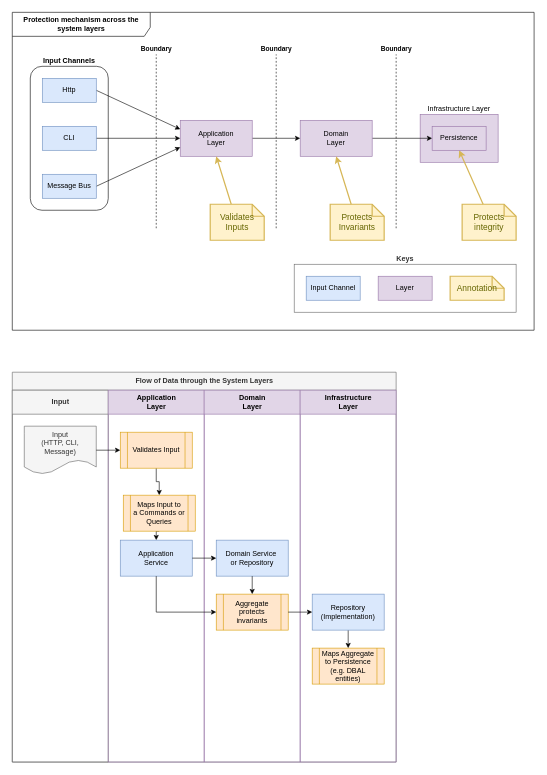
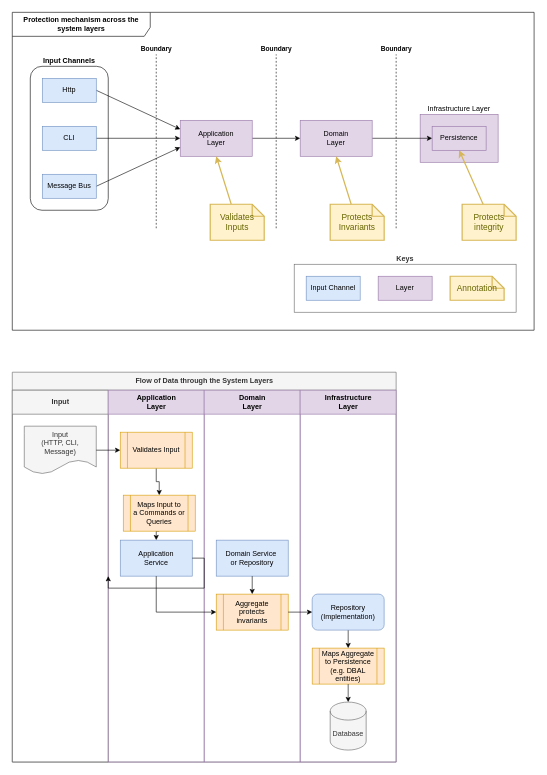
  <mxCell id="0" />
  <mxCell id="1" parent="0" />
  <mxCell id="2" value="Keys" style="rounded=0;whiteSpace=wrap;html=1;fillColor=none;strokeColor=#666666;labelPosition=center;verticalLabelPosition=top;align=center;verticalAlign=bottom;fontStyle=1;fontColor=#333333;strokeWidth=1;" parent="1" vertex="1"><mxGeometry x="490" y="440" width="370" height="80" as="geometry" /></mxCell>
  <mxCell id="3" value="Infrastructure Layer" style="rounded=0;whiteSpace=wrap;html=1;fillColor=#e1d5e7;strokeColor=#9673a6;labelPosition=center;verticalLabelPosition=top;align=center;verticalAlign=bottom;" parent="1" vertex="1"><mxGeometry x="700" y="190" width="130" height="80" as="geometry" /></mxCell>
  <mxCell id="4" value="Input Channels" style="rounded=1;whiteSpace=wrap;html=1;labelPosition=center;verticalLabelPosition=top;align=center;verticalAlign=bottom;fontStyle=1" parent="1" vertex="1"><mxGeometry x="50" y="110" width="130" height="240" as="geometry" /></mxCell>
  <mxCell id="5" style="edgeStyle=orthogonalEdgeStyle;rounded=0;orthogonalLoop=1;jettySize=auto;html=1;exitX=1;exitY=0.5;exitDx=0;exitDy=0;entryX=0;entryY=0.5;entryDx=0;entryDy=0;" parent="1" source="6" target="24" edge="1"><mxGeometry relative="1" as="geometry" /></mxCell>
  <mxCell id="6" value="Domain&lt;br&gt;Layer" style="rounded=0;whiteSpace=wrap;html=1;fillColor=#e1d5e7;strokeColor=#9673a6;" parent="1" vertex="1"><mxGeometry x="500" y="200" width="120" height="60" as="geometry" /></mxCell>
  <mxCell id="7" style="edgeStyle=orthogonalEdgeStyle;rounded=0;orthogonalLoop=1;jettySize=auto;html=1;exitX=1;exitY=0.5;exitDx=0;exitDy=0;entryX=0;entryY=0.5;entryDx=0;entryDy=0;" parent="1" source="8" target="6" edge="1"><mxGeometry relative="1" as="geometry" /></mxCell>
  <mxCell id="8" value="Application&lt;br&gt;Layer" style="rounded=0;whiteSpace=wrap;html=1;fillColor=#e1d5e7;strokeColor=#9673a6;" parent="1" vertex="1"><mxGeometry x="300" y="200" width="120" height="60" as="geometry" /></mxCell>
  <mxCell id="9" style="rounded=0;orthogonalLoop=1;jettySize=auto;html=1;exitX=1;exitY=0.5;exitDx=0;exitDy=0;entryX=0;entryY=0.25;entryDx=0;entryDy=0;" parent="1" source="10" target="8" edge="1"><mxGeometry relative="1" as="geometry"><mxPoint x="300" y="230" as="targetPoint" /></mxGeometry></mxCell>
  <mxCell id="10" value="Http" style="rounded=0;whiteSpace=wrap;html=1;fillColor=#dae8fc;strokeColor=#6c8ebf;" parent="1" vertex="1"><mxGeometry x="70" y="130" width="90" height="40" as="geometry" /></mxCell>
  <mxCell id="11" style="edgeStyle=orthogonalEdgeStyle;rounded=0;orthogonalLoop=1;jettySize=auto;html=1;exitX=1;exitY=0.5;exitDx=0;exitDy=0;entryX=0;entryY=0.5;entryDx=0;entryDy=0;" parent="1" source="12" target="8" edge="1"><mxGeometry relative="1" as="geometry" /></mxCell>
  <mxCell id="12" value="CLI" style="rounded=0;whiteSpace=wrap;html=1;fillColor=#dae8fc;strokeColor=#6c8ebf;" parent="1" vertex="1"><mxGeometry x="70" y="210" width="90" height="40" as="geometry" /></mxCell>
  <mxCell id="13" style="rounded=0;orthogonalLoop=1;jettySize=auto;html=1;exitX=1;exitY=0.5;exitDx=0;exitDy=0;entryX=0;entryY=0.75;entryDx=0;entryDy=0;" parent="1" source="14" target="8" edge="1"><mxGeometry relative="1" as="geometry" /></mxCell>
  <mxCell id="14" value="Message Bus" style="rounded=0;whiteSpace=wrap;html=1;fillColor=#dae8fc;strokeColor=#6c8ebf;" parent="1" vertex="1"><mxGeometry x="70" y="290" width="90" height="40" as="geometry" /></mxCell>
  <mxCell id="15" value="Boundary" style="endArrow=none;dashed=1;html=1;rounded=0;labelPosition=center;verticalLabelPosition=top;align=center;verticalAlign=bottom;fontStyle=1" parent="1" edge="1"><mxGeometry x="1" width="50" height="50" relative="1" as="geometry"><mxPoint x="260" y="380" as="sourcePoint" /><mxPoint x="260" y="90" as="targetPoint" /><mxPoint as="offset" /></mxGeometry></mxCell>
  <mxCell id="16" value="Boundary" style="endArrow=none;dashed=1;html=1;rounded=0;labelPosition=center;verticalLabelPosition=top;align=center;verticalAlign=bottom;fontStyle=1" parent="1" edge="1"><mxGeometry x="1" width="50" height="50" relative="1" as="geometry"><mxPoint x="660" y="380" as="sourcePoint" /><mxPoint x="660" y="90" as="targetPoint" /><mxPoint as="offset" /></mxGeometry></mxCell>
  <mxCell id="17" value="Boundary" style="endArrow=none;dashed=1;html=1;rounded=0;labelPosition=center;verticalLabelPosition=top;align=center;verticalAlign=bottom;fontStyle=1" parent="1" edge="1"><mxGeometry x="1" width="50" height="50" relative="1" as="geometry"><mxPoint x="460" y="380" as="sourcePoint" /><mxPoint x="460" y="90" as="targetPoint" /><mxPoint as="offset" /></mxGeometry></mxCell>
  <mxCell id="18" style="rounded=0;orthogonalLoop=1;jettySize=auto;html=1;exitX=0;exitY=0;exitDx=35;exitDy=0;exitPerimeter=0;entryX=0.5;entryY=1;entryDx=0;entryDy=0;fillColor=#fff2cc;strokeColor=#d6b656;strokeWidth=2;" parent="1" source="19" target="8" edge="1"><mxGeometry relative="1" as="geometry" /></mxCell>
  <mxCell id="19" value="&lt;font style=&quot;font-size: 14px;&quot;&gt;Validates &lt;br&gt;Inputs&lt;br&gt;&lt;/font&gt;" style="shape=note;strokeWidth=2;fontSize=14;size=20;whiteSpace=wrap;html=1;fillColor=#fff2cc;strokeColor=#d6b656;fontColor=#666600;" parent="1" vertex="1"><mxGeometry x="350" y="340" width="90" height="60" as="geometry" /></mxCell>
  <mxCell id="20" value="Protects Invariants" style="shape=note;strokeWidth=2;fontSize=14;size=20;whiteSpace=wrap;html=1;fillColor=#fff2cc;strokeColor=#d6b656;fontColor=#666600;" parent="1" vertex="1"><mxGeometry x="550" y="340" width="90" height="60" as="geometry" /></mxCell>
  <mxCell id="21" value="Protects&lt;br&gt;integrity" style="shape=note;strokeWidth=2;fontSize=14;size=20;whiteSpace=wrap;html=1;fillColor=#fff2cc;strokeColor=#d6b656;fontColor=#666600;" parent="1" vertex="1"><mxGeometry x="770" y="340" width="90" height="60" as="geometry" /></mxCell>
  <mxCell id="22" style="rounded=0;orthogonalLoop=1;jettySize=auto;html=1;exitX=0;exitY=0;exitDx=35;exitDy=0;exitPerimeter=0;fillColor=#fff2cc;strokeColor=#d6b656;strokeWidth=2;entryX=0.5;entryY=1;entryDx=0;entryDy=0;" parent="1" source="20" target="6" edge="1"><mxGeometry relative="1" as="geometry"><mxPoint x="395" y="350" as="sourcePoint" /><mxPoint x="560" y="260" as="targetPoint" /></mxGeometry></mxCell>
  <mxCell id="23" style="rounded=0;orthogonalLoop=1;jettySize=auto;html=1;exitX=0;exitY=0;exitDx=35;exitDy=0;exitPerimeter=0;entryX=0.5;entryY=1;entryDx=0;entryDy=0;fillColor=#fff2cc;strokeColor=#d6b656;strokeWidth=2;" parent="1" source="21" target="24" edge="1"><mxGeometry relative="1" as="geometry"><mxPoint x="605" y="350" as="sourcePoint" /><mxPoint x="576" y="271" as="targetPoint" /></mxGeometry></mxCell>
  <mxCell id="24" value="Persistence" style="rounded=0;whiteSpace=wrap;html=1;fillColor=#e1d5e7;strokeColor=#9673a6;" parent="1" vertex="1"><mxGeometry x="720" y="210" width="90" height="40" as="geometry" /></mxCell>
  <mxCell id="25" value="Input Channel" style="rounded=0;whiteSpace=wrap;html=1;fillColor=#dae8fc;strokeColor=#6c8ebf;" parent="1" vertex="1"><mxGeometry x="510" y="460" width="90" height="40" as="geometry" /></mxCell>
  <mxCell id="26" value="Layer" style="rounded=0;whiteSpace=wrap;html=1;fillColor=#e1d5e7;strokeColor=#9673a6;" parent="1" vertex="1"><mxGeometry x="630" y="460" width="90" height="40" as="geometry" /></mxCell>
  <mxCell id="27" value="Annotation" style="shape=note;strokeWidth=2;fontSize=14;size=20;whiteSpace=wrap;html=1;fillColor=#fff2cc;strokeColor=#d6b656;fontColor=#666600;" parent="1" vertex="1"><mxGeometry x="750" y="460" width="90" height="40" as="geometry" /></mxCell>
  <mxCell id="28" value="Protection mechanism across the system layers" style="shape=umlFrame;whiteSpace=wrap;html=1;pointerEvents=0;width=230;height=40;fontStyle=1" parent="1" vertex="1"><mxGeometry x="20" y="20" width="870" height="530" as="geometry" /></mxCell>
  <mxCell id="29" value="Flow of Data through the System Layers" style="swimlane;childLayout=stackLayout;resizeParent=1;resizeParentMax=0;startSize=30;html=1;fillColor=#f5f5f5;fontColor=#333333;strokeColor=#666666;" parent="1" vertex="1"><mxGeometry x="20" y="620" width="640" height="650" as="geometry" /></mxCell>
  <mxCell id="30" value="Input" style="swimlane;startSize=40;html=1;fillColor=#f5f5f5;fontColor=#333333;strokeColor=#666666;" parent="29" vertex="1"><mxGeometry y="30" width="160" height="620" as="geometry" /></mxCell>
  <mxCell id="31" value="Application&lt;br&gt;Layer" style="swimlane;startSize=40;html=1;fillColor=#e1d5e7;strokeColor=#9673a6;" parent="29" vertex="1"><mxGeometry x="160" y="30" width="160" height="620" as="geometry" /></mxCell>
  <mxCell id="32" style="edgeStyle=orthogonalEdgeStyle;rounded=0;orthogonalLoop=1;jettySize=auto;html=1;exitX=0.5;exitY=1;exitDx=0;exitDy=0;entryX=0.5;entryY=0;entryDx=0;entryDy=0;" parent="31" source="33" target="37" edge="1"><mxGeometry relative="1" as="geometry" /></mxCell>
  <mxCell id="33" value="Validates Input" style="shape=process;whiteSpace=wrap;html=1;backgroundOutline=1;fillColor=#ffe6cc;strokeColor=#d79b00;" parent="31" vertex="1"><mxGeometry x="20" y="70" width="120" height="60" as="geometry" /></mxCell>
  <mxCell id="34" value="Input&lt;br&gt;(HTTP, CLI, Message)" style="shape=document;whiteSpace=wrap;html=1;boundedLbl=1;fillColor=#f5f5f5;fontColor=#333333;strokeColor=#666666;" parent="31" vertex="1"><mxGeometry x="-140" y="60" width="120" height="80" as="geometry" /></mxCell>
  <mxCell id="35" style="edgeStyle=orthogonalEdgeStyle;rounded=0;orthogonalLoop=1;jettySize=auto;html=1;exitX=1;exitY=0.5;exitDx=0;exitDy=0;entryX=0;entryY=0.5;entryDx=0;entryDy=0;" parent="31" source="34" target="33" edge="1"><mxGeometry relative="1" as="geometry" /></mxCell>
  <mxCell id="36" style="edgeStyle=orthogonalEdgeStyle;rounded=0;orthogonalLoop=1;jettySize=auto;html=1;exitX=0.5;exitY=1;exitDx=0;exitDy=0;entryX=0.5;entryY=0;entryDx=0;entryDy=0;" parent="31" source="37" target="38" edge="1"><mxGeometry relative="1" as="geometry"><mxPoint x="80" y="250" as="targetPoint" /></mxGeometry></mxCell>
  <mxCell id="37" value="Maps Input to&lt;br style=&quot;border-color: var(--border-color);&quot;&gt;a Commands or&lt;br&gt;Queries" style="shape=process;whiteSpace=wrap;html=1;backgroundOutline=1;fillColor=#ffe6cc;strokeColor=#d79b00;" parent="31" vertex="1"><mxGeometry x="25" y="175" width="120" height="60" as="geometry" /></mxCell>
  <mxCell id="38" value="Application&lt;br&gt;Service" style="rounded=0;whiteSpace=wrap;html=1;fillColor=#dae8fc;strokeColor=#6c8ebf;" parent="31" vertex="1"><mxGeometry x="20" y="250" width="120" height="60" as="geometry" /></mxCell>
  <mxCell id="39" value="Domain &lt;br&gt;Layer" style="swimlane;startSize=40;html=1;fillColor=#e1d5e7;strokeColor=#9673a6;" parent="29" vertex="1"><mxGeometry x="320" y="30" width="160" height="620" as="geometry" /></mxCell>
  <mxCell id="40" value="Domain Service&amp;nbsp;&lt;br style=&quot;border-color: var(--border-color);&quot;&gt;or Repository" style="rounded=0;whiteSpace=wrap;html=1;fillColor=#dae8fc;strokeColor=#6c8ebf;" parent="39" vertex="1"><mxGeometry x="20" y="250" width="120" height="60" as="geometry" /></mxCell>
  <mxCell id="41" value="Infrastructure&lt;br&gt;Layer" style="swimlane;startSize=40;html=1;fillColor=#e1d5e7;strokeColor=#9673a6;" parent="29" vertex="1"><mxGeometry x="480" y="30" width="160" height="620" as="geometry" /></mxCell>
  <mxCell id="42" value="Aggregate&lt;br&gt;protects invariants" style="shape=process;whiteSpace=wrap;html=1;backgroundOutline=1;fillColor=#ffe6cc;strokeColor=#d79b00;" parent="41" vertex="1"><mxGeometry x="-140" y="340" width="120" height="60" as="geometry" /></mxCell>
  <mxCell id="43" value="Maps Aggregate&lt;br style=&quot;border-color: var(--border-color);&quot;&gt;to Persistence&lt;br style=&quot;border-color: var(--border-color);&quot;&gt;(e.g. DBAL entities)" style="shape=process;whiteSpace=wrap;html=1;backgroundOutline=1;fillColor=#ffe6cc;strokeColor=#d79b00;" parent="41" vertex="1"><mxGeometry x="20" y="430" width="120" height="60" as="geometry" /></mxCell>
  <mxCell id="44" style="edgeStyle=orthogonalEdgeStyle;rounded=0;orthogonalLoop=1;jettySize=auto;html=1;exitX=0.5;exitY=1;exitDx=0;exitDy=0;entryX=0.5;entryY=0;entryDx=0;entryDy=0;" parent="41" source="46" target="43" edge="1"><mxGeometry relative="1" as="geometry" /></mxCell>
- <mxCell id="46" value="Repository&lt;br&gt;(Implementation)" style="rounded=0;whiteSpace=wrap;html=1;fillColor=#dae8fc;strokeColor=#6c8ebf;" parent="41" vertex="1"><mxGeometry x="20" y="340" width="120" height="60" as="geometry" /></mxCell>
+ <mxCell id="45" style="edgeStyle=orthogonalEdgeStyle;rounded=0;orthogonalLoop=1;jettySize=auto;html=1;exitX=0.5;exitY=1;exitDx=0;exitDy=0;entryX=0.5;entryY=0;entryDx=0;entryDy=0;entryPerimeter=0;" parent="41" source="43" target="48" edge="1"><mxGeometry relative="1" as="geometry" /></mxCell>
+ <mxCell id="46" value="Repository&lt;br&gt;(Implementation)" style="whiteSpace=wrap;html=1;fillColor=#dae8fc;strokeColor=#6c8ebf;rounded=1;" parent="41" vertex="1"><mxGeometry x="20" y="340" width="120" height="60" as="geometry" /></mxCell>
  <mxCell id="47" style="edgeStyle=orthogonalEdgeStyle;rounded=0;orthogonalLoop=1;jettySize=auto;html=1;exitX=1;exitY=0.5;exitDx=0;exitDy=0;" parent="41" source="42" target="46" edge="1"><mxGeometry relative="1" as="geometry" /></mxCell>
+ <mxCell id="48" value="Database" style="shape=cylinder3;whiteSpace=wrap;html=1;boundedLbl=1;backgroundOutline=1;size=15;fillColor=#f5f5f5;fontColor=#333333;strokeColor=#666666;" parent="41" vertex="1"><mxGeometry x="50" y="520" width="60" height="80" as="geometry" /></mxCell>
  <mxCell id="49" style="edgeStyle=orthogonalEdgeStyle;rounded=0;orthogonalLoop=1;jettySize=auto;html=1;exitX=0.5;exitY=1;exitDx=0;exitDy=0;entryX=0;entryY=0.5;entryDx=0;entryDy=0;" parent="29" source="38" target="42" edge="1"><mxGeometry relative="1" as="geometry"><mxPoint x="270" y="410" as="targetPoint" /><mxPoint x="240" y="330" as="sourcePoint" /></mxGeometry></mxCell>
- <mxCell id="50" style="edgeStyle=orthogonalEdgeStyle;rounded=0;orthogonalLoop=1;jettySize=auto;html=1;exitX=1;exitY=0.5;exitDx=0;exitDy=0;entryX=0;entryY=0.5;entryDx=0;entryDy=0;" parent="29" source="38" target="40" edge="1"><mxGeometry relative="1" as="geometry" /></mxCell>
+ <mxCell id="50" style="edgeStyle=orthogonalEdgeStyle;rounded=0;orthogonalLoop=1;jettySize=auto;html=1;exitX=1;exitY=0.5;exitDx=0;exitDy=0;" parent="29" source="38" target="30" edge="1"><mxGeometry relative="1" as="geometry" /></mxCell>
  <mxCell id="51" style="edgeStyle=orthogonalEdgeStyle;rounded=0;orthogonalLoop=1;jettySize=auto;html=1;exitX=0.5;exitY=1;exitDx=0;exitDy=0;entryX=0.5;entryY=0;entryDx=0;entryDy=0;" parent="29" source="40" target="42" edge="1"><mxGeometry relative="1" as="geometry" /></mxCell>
